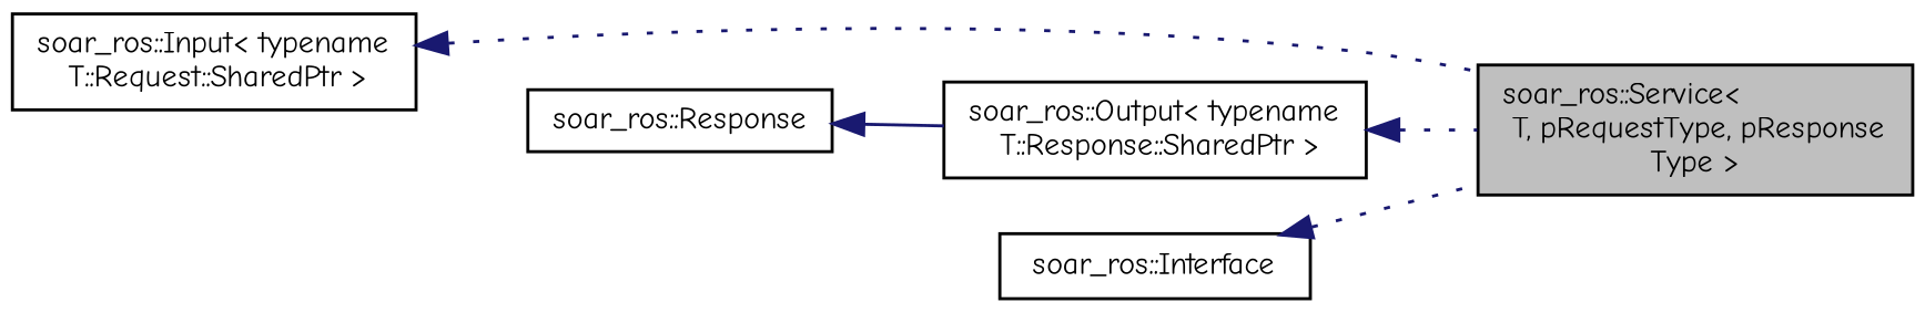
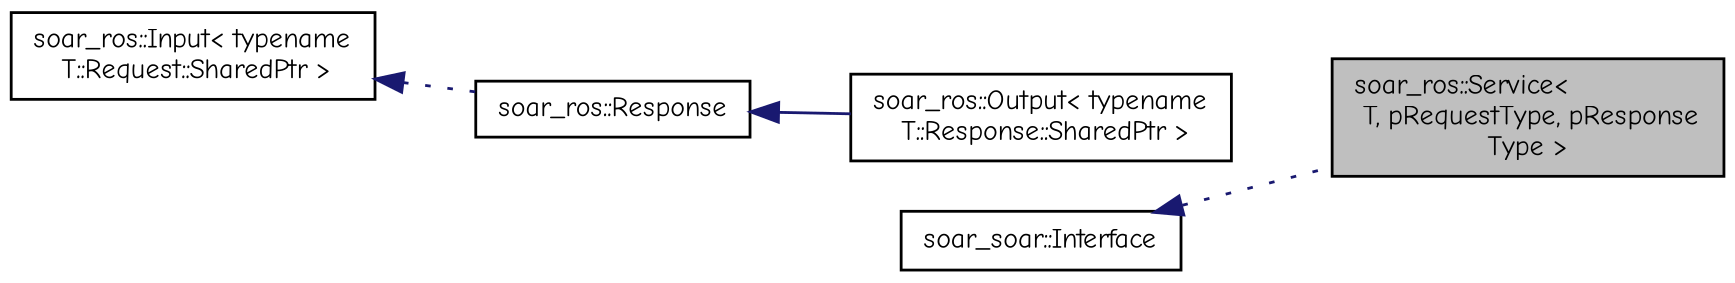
  digraph {
    fontname="Comic Neue"
    rankdir=LR
    node [color=black fillcolor=white fontname="Comic Neue" fontsize=10 shape=record style=filled]
    edge [color=midnightblue dir=back fontname="Comic Neue" fontsize=10 labelfontname=Helvetica labelfontsize=10 style=dotted]
    n1 [fillcolor=grey75 fontcolor=black height=0.2 label="soar_ros::Service\<\l T, pRequestType, pResponse\lType \>" width=0.4]
    n2 [height=0.2 label="soar_ros::Input\< typename\l T::Request::SharedPtr \>" width=0.4]
    n3 [height=0.2 label="soar_ros::Output\< typename\l T::Response::SharedPtr \>" width=0.4]
    n4 [height=0.2 label="soar_ros::Response" width=0.4]
-   n5 [height=0.2 label="soar_ros::Interface" width=0.4]
-   n2 -> n1
-   n3 -> n1
+   n5 [height=0.2 label="soar_soar::Interface" width=0.4]
+   n2 -> n4
    n4 -> n3 [style=solid]
    n5 -> n1
  }
